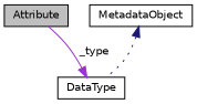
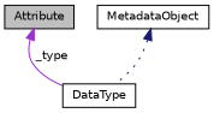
  digraph {
    node [color=black fillcolor=white fontname=Helvetica fontsize=10 shape=record style=filled]
    edge [dir=back fontname=Helvetica fontsize=10 labelfontname=Helvetica labelfontsize=10]
    n1 [fillcolor=grey75 fontcolor=black height=0.2 label=Attribute width=0.4]
    n2 [height=0.2 label=MetadataObject width=0.4]
    n3 [height=0.2 label=DataType width=0.4]
    n2 -> n3 [color=midnightblue style=dotted]
-   n3 -> n1 [color=darkorchid3 label=" _type" style=solid]
+   n1 -> n3 [color=darkorchid3 label=" _type" style=solid]
  }
